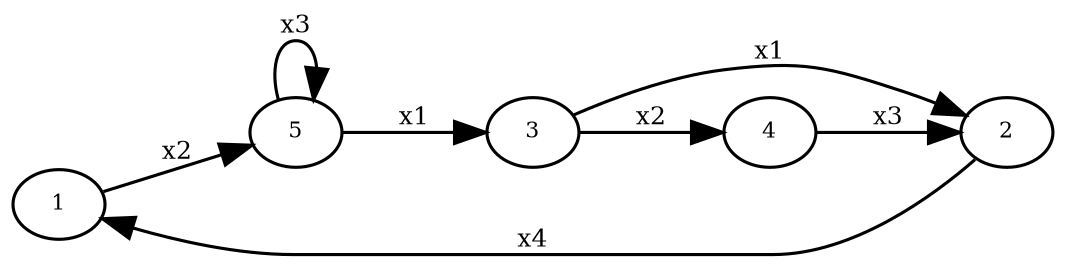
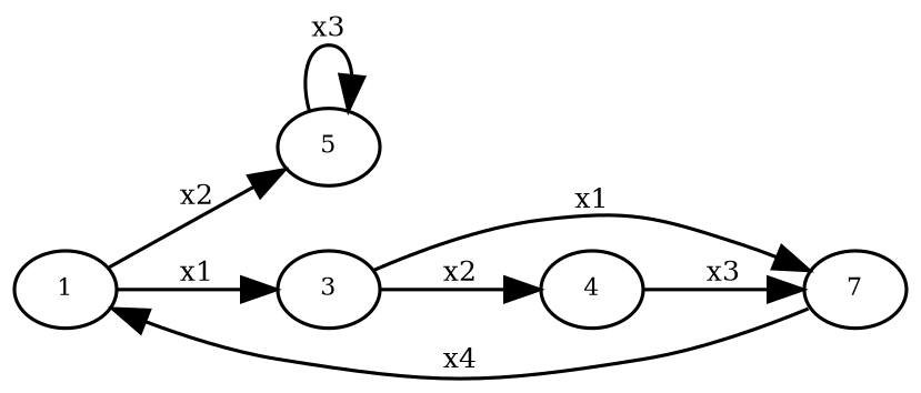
  digraph {
    rankdir=LR
    node [fontsize=7]
    edge [fontsize=8]
    n1 [height=.01 label=1 width=.01]
    n2 [height=.01 label=5 width=.01]
    n3 [height=.01 label=3 width=.01]
-   n4 [height=.01 label=2 width=.01]
+   n4 [height=.01 label=7 width=.01]
    n5 [height=.01 label=4 width=.01]
    n1 -> n2 [label=x2]
-   n2 -> n3 [label=x1]
+   n1 -> n3 [label=x1]
    n2 -> n2 [label=x3]
    n3 -> n4 [label=x1]
    n3 -> n5 [label=x2]
    n4 -> n1 [label=x4]
    n5 -> n4 [label=x3]
  }
